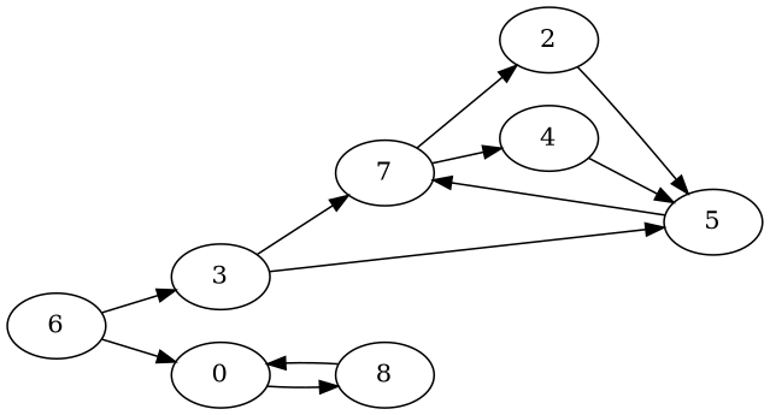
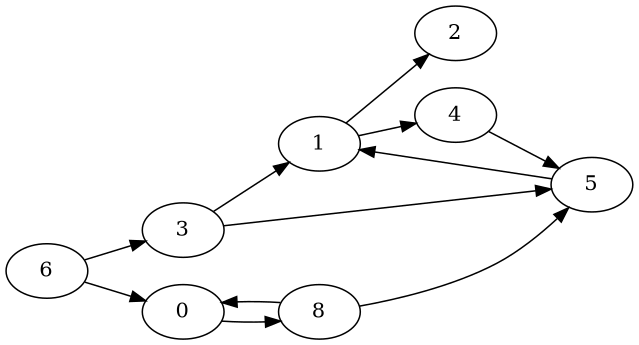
  digraph {
    rankdir=LR
-   1 [label=7]
+   1
    2
    4
    5
    3
    6
    n7 [label=0]
    8
    1 -> 2
    1 -> 4
-   2 -> 5
+   8 -> 5
    4 -> 5
    5 -> 1
    3 -> 1
    3 -> 5
    6 -> 3
    6 -> n7
    n7 -> 8
    8 -> n7
  }
